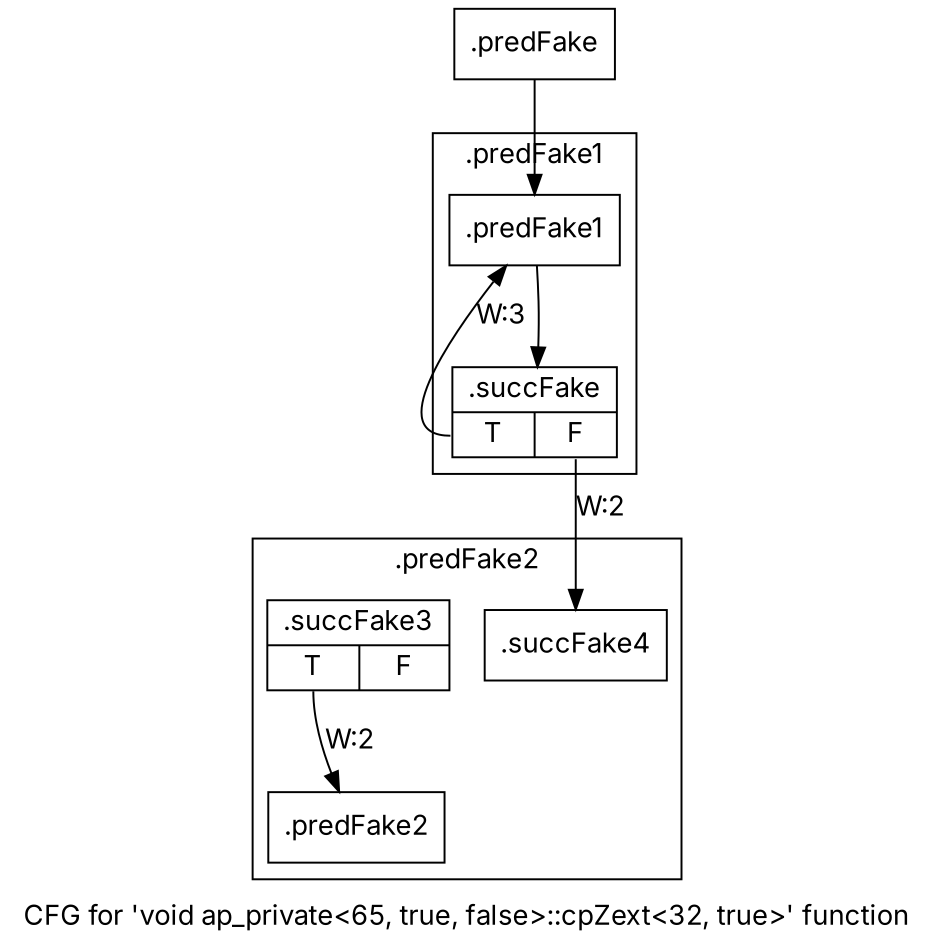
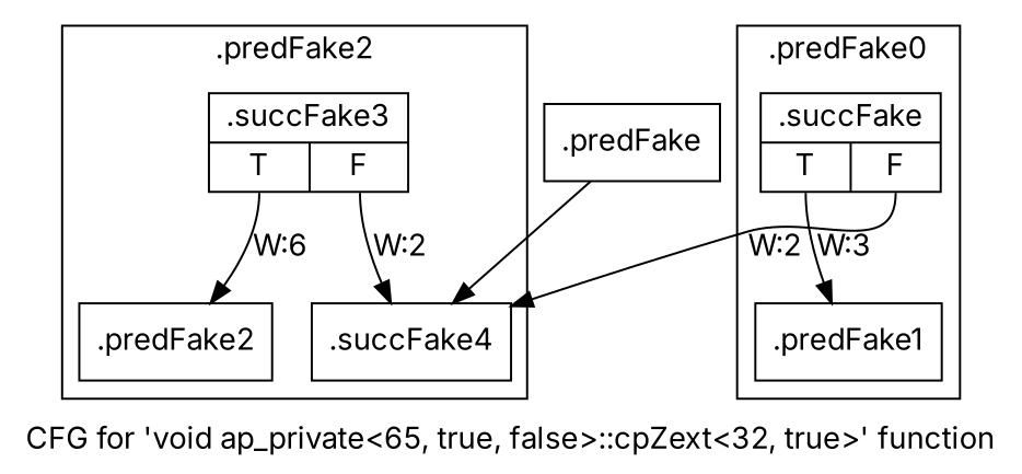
  digraph {
    fontname=Inter
    label="CFG for 'void ap_private\<65, true, false\>::cpZext\<32, true\>' function"
    node [filename="/mnt/xilinx/Vitis_HLS/2021.2/include/etc/ap_private.h" fontname=Inter linenumber=5496 shape=record]
    edge [execusionnum=1 filename="/mnt/xilinx/Vitis_HLS/2021.2/include/etc/ap_private.h" fontname=Inter]
    n1 [label="{.succFake4}" linenumber=5498]
    n2 [label="{.predFake2}"]
    n3 [label="{.succFake3|{<s0>T|<s1>F}}"]
    n4 [label="{.predFake1}" linenumber=5494]
    n5 [label="{.succFake|{<s0>T|<s1>F}}" linenumber=5494]
    n6 [label="{.predFake}" filename="" linenumber=""]
    subgraph cluster_1 {
      invocationtime=2
      label=".predFake2"
      tripcount=1
      n1
      n2
      n3
    }
    subgraph cluster_2 {
      invocationtime=1
-     label=".predFake1"
+     label=".predFake0"
      tripcount=1
      n4
      n5
    }
-   n3 -> n2 [label="W:2" tailport=s0]
-   n4 -> n5 [execusionnum=2]
+   n3 -> n1 [label="W:2" tailport=s1]
+   n3 -> n2 [label="W:6" tailport=s0]
    n5 -> n1 [label="W:2" tailport=s1]
    n5 -> n4 [label="W:3" tailport=s0]
-   n6 -> n4
+   n6 -> n1
  }
